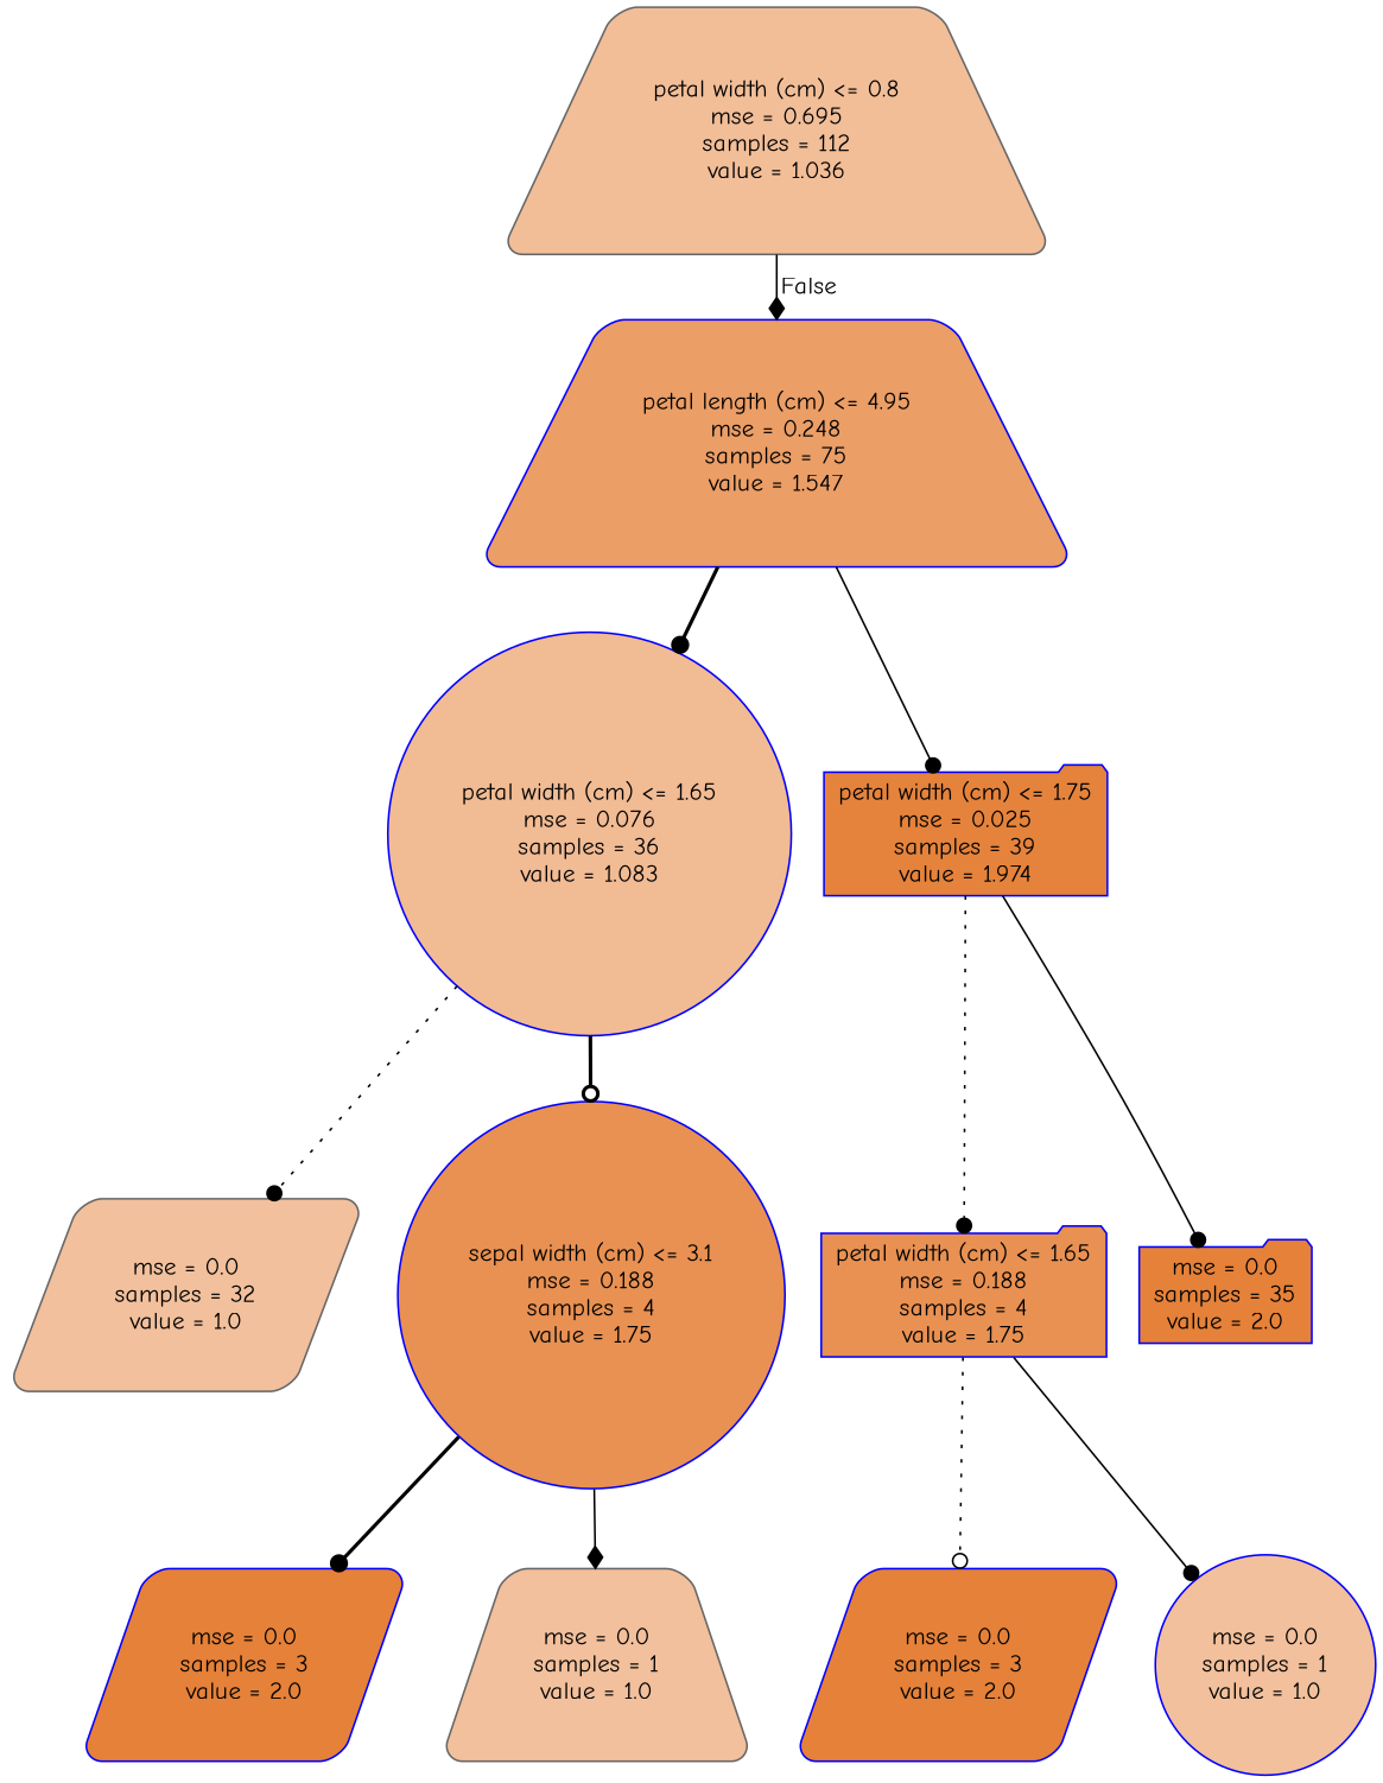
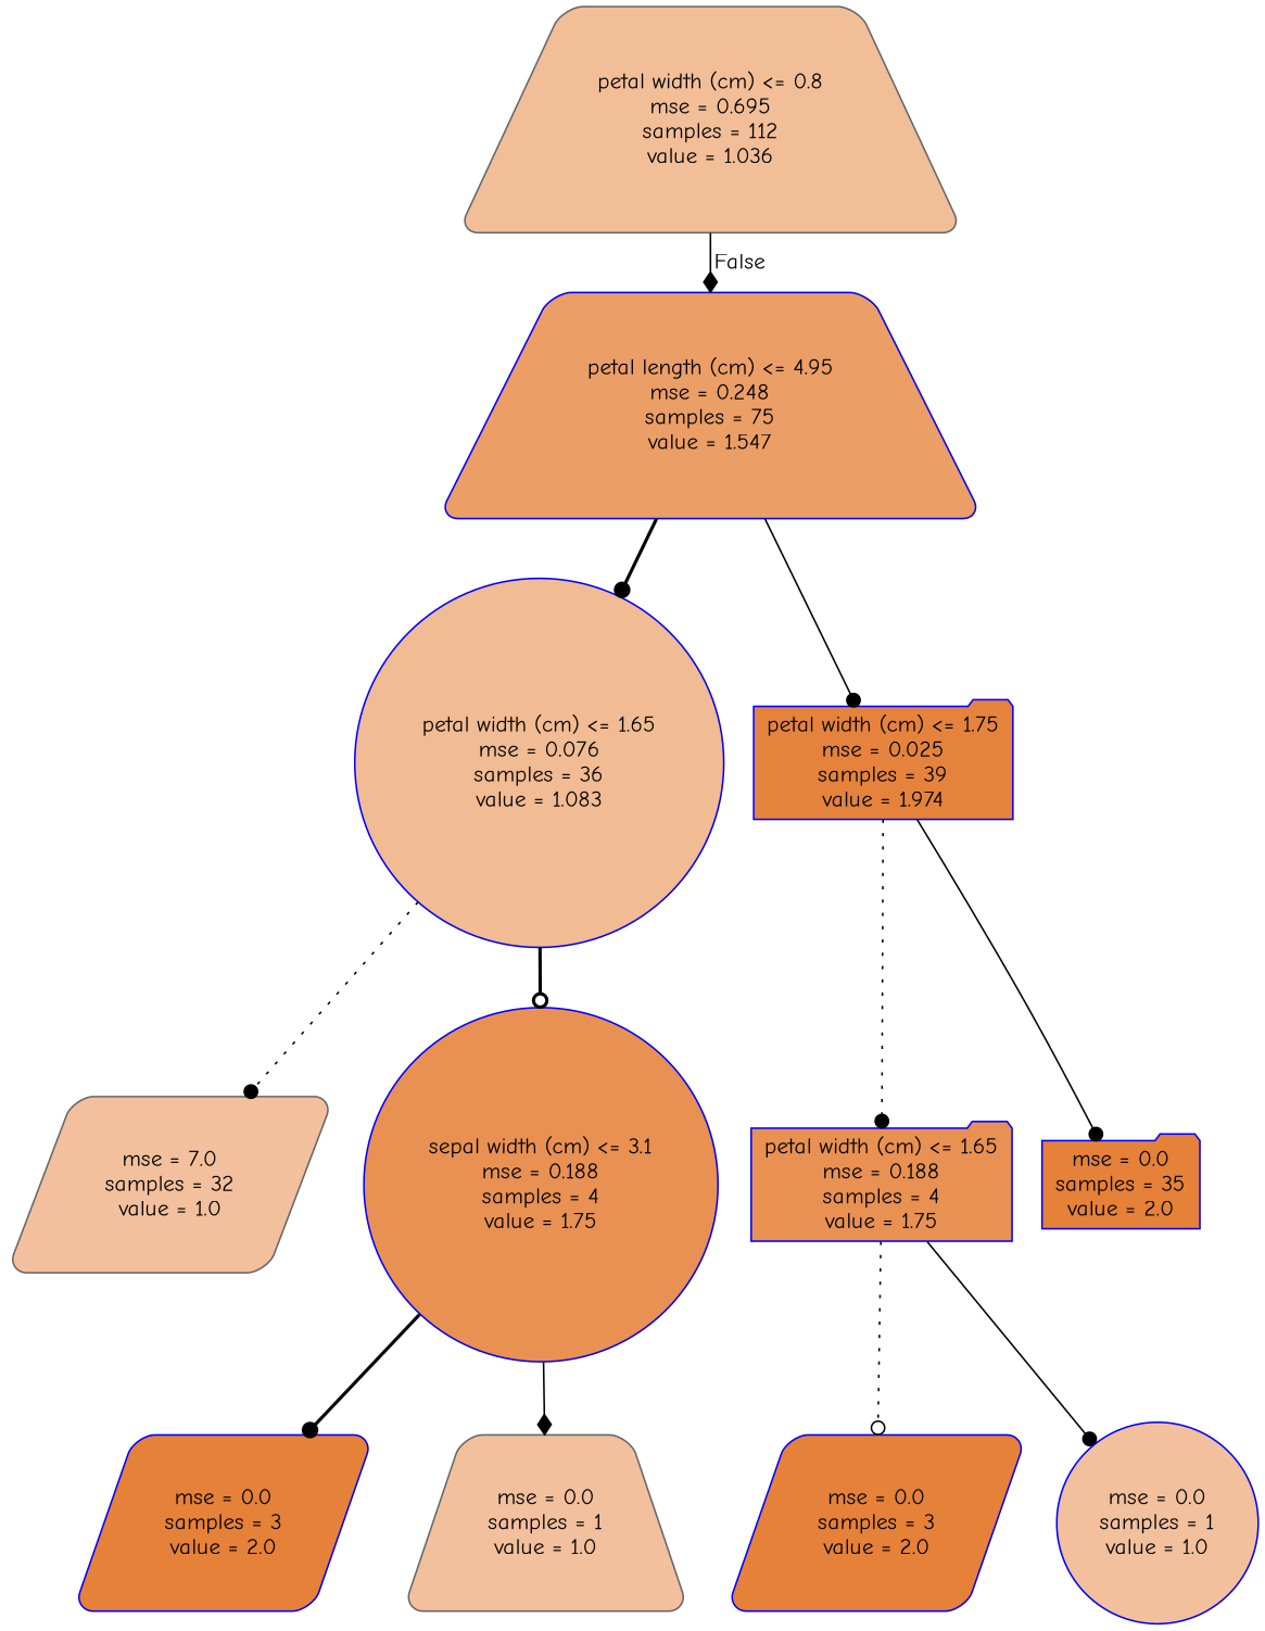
  digraph {
    fontname="Comic Neue"
    node [color=blue fillcolor="#f2c09c" fontname="Comic Neue" shape=trapezium style="filled, rounded"]
    edge [arrowhead=dot fontname="Comic Neue" style=solid]
    n1 [color=gray40 fillcolor="#f2be98" label="petal width (cm) <= 0.8\nmse = 0.695\nsamples = 112\nvalue = 1.036"]
    n2 [fillcolor="#eb9e66" label="petal length (cm) <= 4.95\nmse = 0.248\nsamples = 75\nvalue = 1.547"]
    n3 [fillcolor="#f1bb94" label="petal width (cm) <= 1.65\nmse = 0.076\nsamples = 36\nvalue = 1.083" shape=circle]
    n4 [fillcolor="#e5833c" label="petal width (cm) <= 1.75\nmse = 0.025\nsamples = 39\nvalue = 1.974" shape=folder]
-   n5 [color=gray40 label="mse = 0.0\nsamples = 32\nvalue = 1.0" shape=parallelogram]
+   n5 [color=gray40 label="mse = 7.0\nsamples = 32\nvalue = 1.0" shape=parallelogram]
    n6 [fillcolor="#e89152" label="sepal width (cm) <= 3.1\nmse = 0.188\nsamples = 4\nvalue = 1.75" shape=circle]
    n7 [fillcolor="#e89152" label="petal width (cm) <= 1.65\nmse = 0.188\nsamples = 4\nvalue = 1.75" shape=folder]
    n8 [fillcolor="#e58139" label="mse = 0.0\nsamples = 35\nvalue = 2.0" shape=folder]
    n9 [fillcolor="#e58139" label="mse = 0.0\nsamples = 3\nvalue = 2.0" shape=parallelogram]
    n10 [color=gray40 label="mse = 0.0\nsamples = 1\nvalue = 1.0"]
    n11 [fillcolor="#e58139" label="mse = 0.0\nsamples = 3\nvalue = 2.0" shape=parallelogram]
    n12 [label="mse = 0.0\nsamples = 1\nvalue = 1.0" shape=circle]
    n1 -> n2 [arrowhead=diamond headlabel=False labelangle=-45 labeldistance=2.5]
    n2 -> n3 [style=bold]
    n2 -> n4
    n3 -> n5 [style=dotted]
    n3 -> n6 [arrowhead=odot style=bold]
    n4 -> n7 [style=dotted]
    n4 -> n8
    n6 -> n9 [style=bold]
    n6 -> n10 [arrowhead=diamond]
    n7 -> n11 [arrowhead=odot style=dotted]
    n7 -> n12
  }
